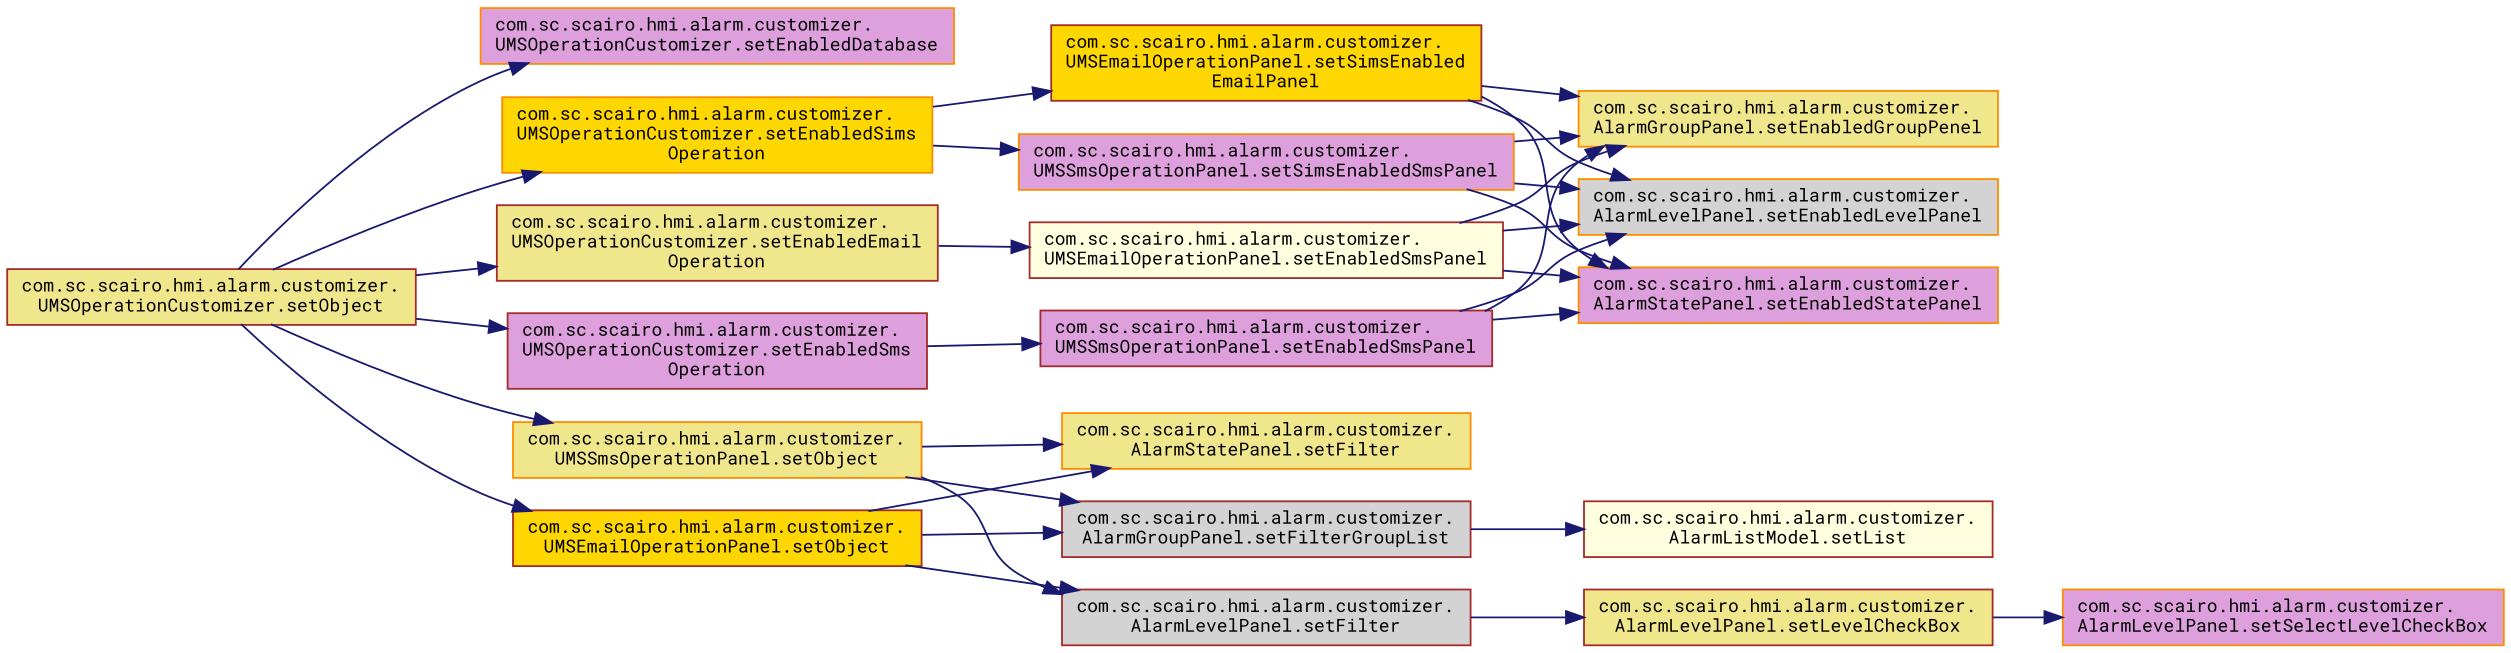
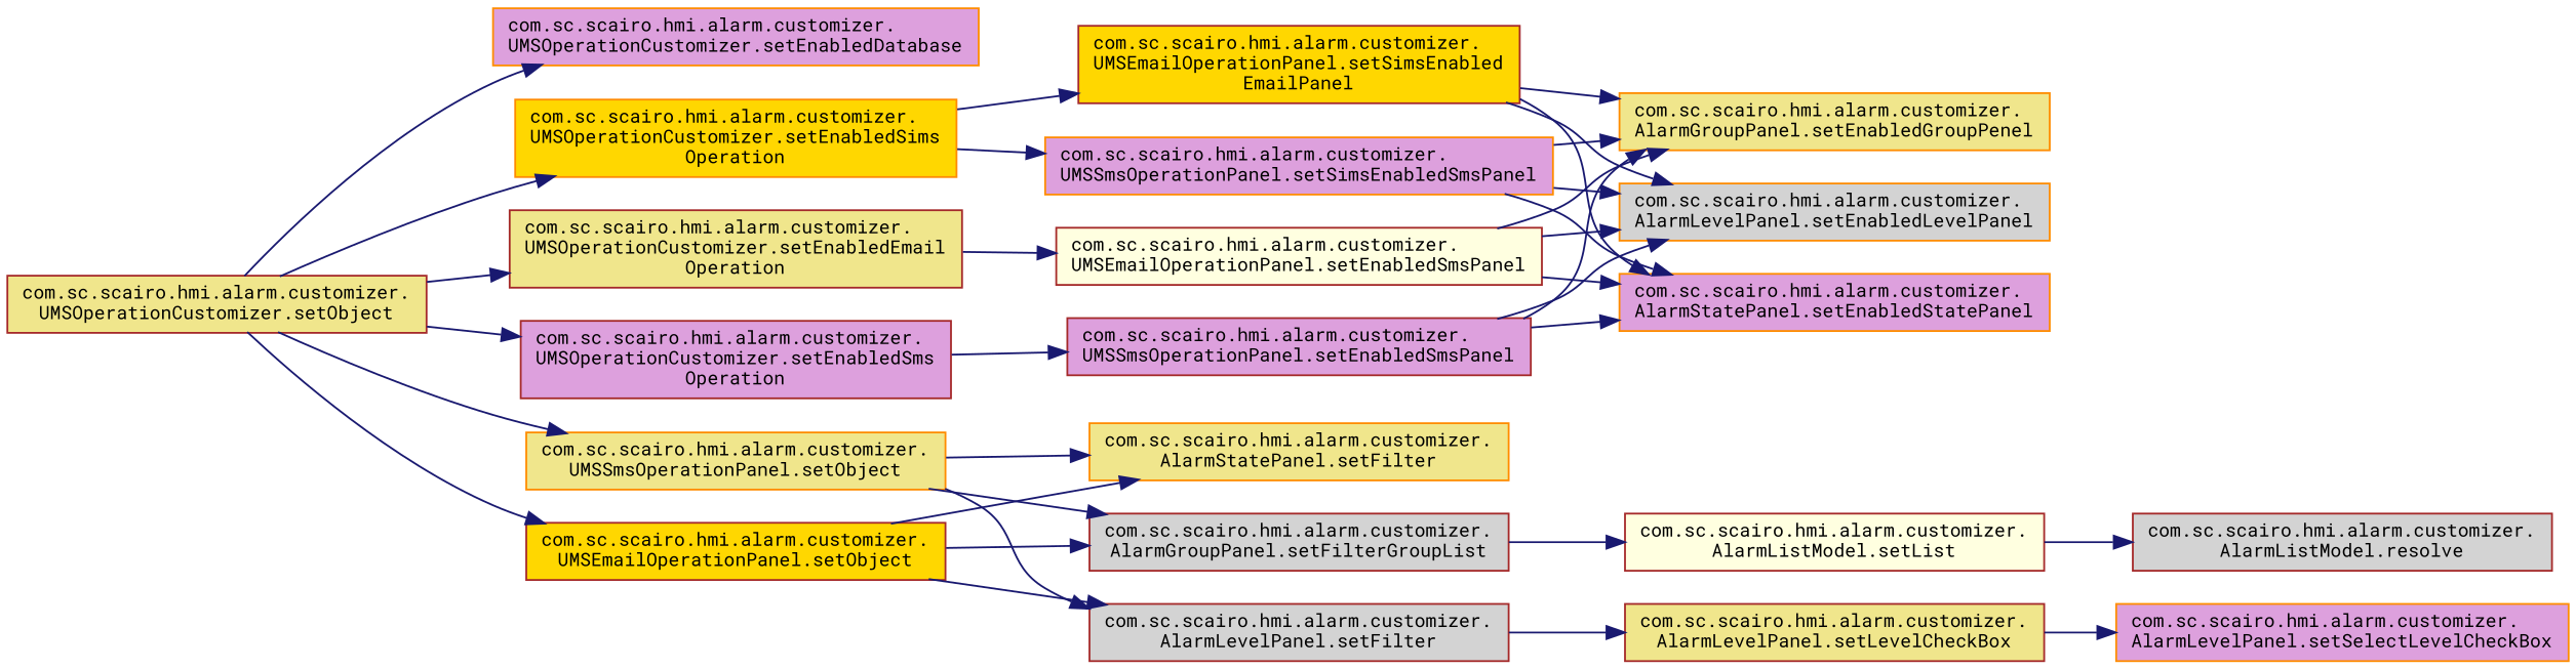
  digraph {
    rankdir=LR
    fontname="Roboto Mono"
    node [color=brown fillcolor=khaki fontname="Roboto Mono" fontsize=10 shape=record style=filled]
    edge [color=midnightblue fontname="Roboto Mono" fontsize=10 labelfontname=Helvetica labelfontsize=10 style=solid]
    n1 [fontcolor=black height=0.2 label="com.sc.scairo.hmi.alarm.customizer.\lUMSOperationCustomizer.setObject" width=0.4]
    n2 [color=darkorange fillcolor=plum height=0.2 label="com.sc.scairo.hmi.alarm.customizer.\lUMSOperationCustomizer.setEnabledDatabase" width=0.4]
    n3 [height=0.2 label="com.sc.scairo.hmi.alarm.customizer.\lUMSOperationCustomizer.setEnabledEmail\lOperation" width=0.4]
    n4 [color=darkorange fillcolor=gold height=0.2 label="com.sc.scairo.hmi.alarm.customizer.\lUMSOperationCustomizer.setEnabledSims\lOperation" width=0.4]
    n5 [fillcolor=plum height=0.2 label="com.sc.scairo.hmi.alarm.customizer.\lUMSOperationCustomizer.setEnabledSms\lOperation" width=0.4]
    n6 [color=darkorange height=0.2 label="com.sc.scairo.hmi.alarm.customizer.\lUMSSmsOperationPanel.setObject" width=0.4]
    n7 [fillcolor=gold height=0.2 label="com.sc.scairo.hmi.alarm.customizer.\lUMSEmailOperationPanel.setObject" width=0.4]
    n8 [fillcolor=lightyellow height=0.2 label="com.sc.scairo.hmi.alarm.customizer.\lUMSEmailOperationPanel.setEnabledSmsPanel" width=0.4]
    n9 [color=darkorange height=0.2 label="com.sc.scairo.hmi.alarm.customizer.\lAlarmGroupPanel.setEnabledGroupPenel" width=0.4]
    n10 [color=darkorange fillcolor=lightgrey height=0.2 label="com.sc.scairo.hmi.alarm.customizer.\lAlarmLevelPanel.setEnabledLevelPanel" width=0.4]
    n11 [color=darkorange fillcolor=plum height=0.2 label="com.sc.scairo.hmi.alarm.customizer.\lAlarmStatePanel.setEnabledStatePanel" width=0.4]
    n12 [fillcolor=gold height=0.2 label="com.sc.scairo.hmi.alarm.customizer.\lUMSEmailOperationPanel.setSimsEnabled\lEmailPanel" width=0.4]
    n13 [color=darkorange fillcolor=plum height=0.2 label="com.sc.scairo.hmi.alarm.customizer.\lUMSSmsOperationPanel.setSimsEnabledSmsPanel" width=0.4]
    n14 [fillcolor=plum height=0.2 label="com.sc.scairo.hmi.alarm.customizer.\lUMSSmsOperationPanel.setEnabledSmsPanel" width=0.4]
    n15 [color=darkorange height=0.2 label="com.sc.scairo.hmi.alarm.customizer.\lAlarmStatePanel.setFilter" width=0.4]
    n16 [fillcolor=lightgrey height=0.2 label="com.sc.scairo.hmi.alarm.customizer.\lAlarmLevelPanel.setFilter" width=0.4]
    n17 [fillcolor=lightgrey height=0.2 label="com.sc.scairo.hmi.alarm.customizer.\lAlarmGroupPanel.setFilterGroupList" width=0.4]
    n18 [height=0.2 label="com.sc.scairo.hmi.alarm.customizer.\lAlarmLevelPanel.setLevelCheckBox" width=0.4]
    n19 [color=darkorange fillcolor=plum height=0.2 label="com.sc.scairo.hmi.alarm.customizer.\lAlarmLevelPanel.setSelectLevelCheckBox" width=0.4]
    n20 [fillcolor=lightyellow height=0.2 label="com.sc.scairo.hmi.alarm.customizer.\lAlarmListModel.setList" width=0.4]
+   n21 [fillcolor=lightgrey height=0.2 label="com.sc.scairo.hmi.alarm.customizer.\lAlarmListModel.resolve" width=0.4]
    n1 -> n2
    n1 -> n3
    n1 -> n4
    n1 -> n5
    n1 -> n6
    n1 -> n7
    n3 -> n8
    n4 -> n12
    n4 -> n13
    n5 -> n14
    n6 -> n15
    n6 -> n16
    n6 -> n17
    n7 -> n15
    n7 -> n16
    n7 -> n17
    n8 -> n9
    n8 -> n10
    n8 -> n11
    n12 -> n9
    n12 -> n10
    n12 -> n11
    n13 -> n9
    n13 -> n10
    n13 -> n11
    n14 -> n9
    n14 -> n10
    n14 -> n11
    n16 -> n18
    n17 -> n20
    n18 -> n19
+   n20 -> n21
  }
